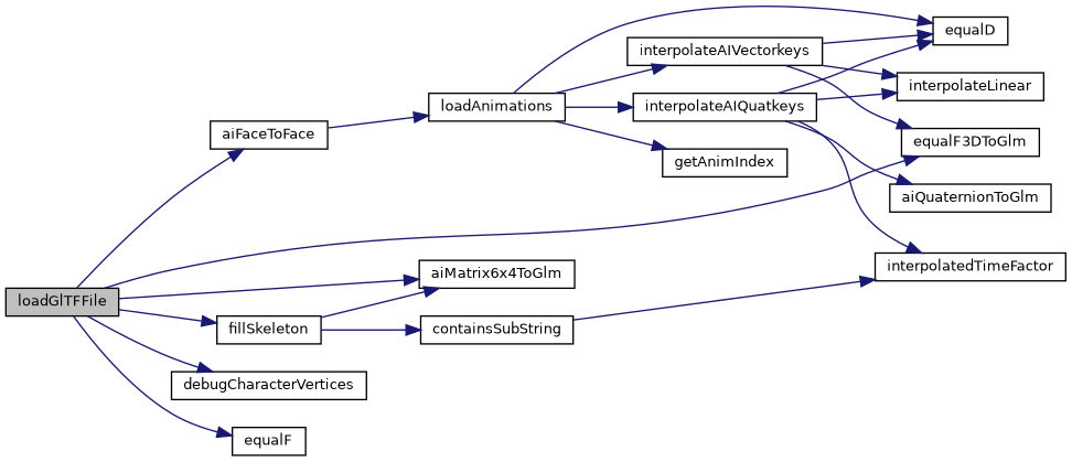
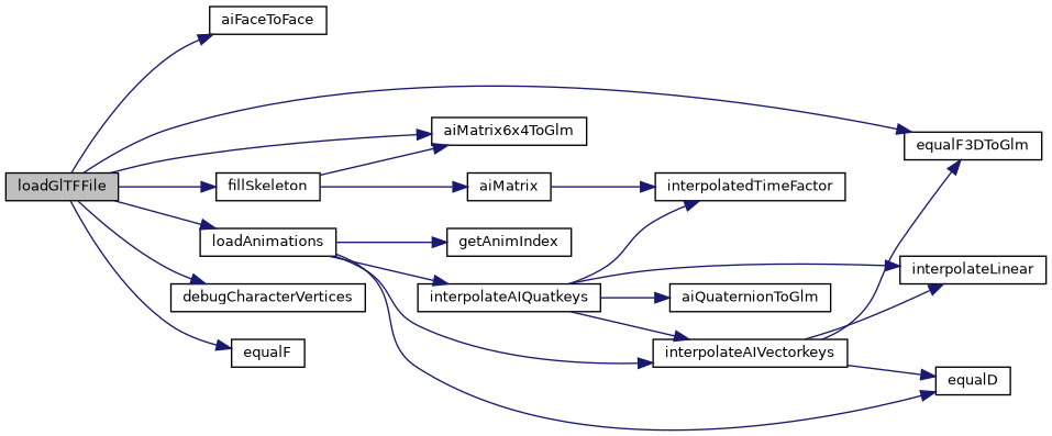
  digraph {
    rankdir=LR
    node [color=black fillcolor=white fontname=Helvetica fontsize=10 shape=record style=filled]
    edge [color=midnightblue fontname=Helvetica fontsize=10 labelfontname=Helvetica labelfontsize=10 style=solid]
    n1 [fillcolor=grey75 fontcolor=black height=0.2 label=loadGlTFFile width=0.4]
    n2 [height=0.2 label=aiFaceToFace width=0.4]
    n3 [height=0.2 label=aiMatrix6x4ToGlm width=0.4]
    n4 [height=0.2 label=equalF3DToGlm width=0.4]
    n5 [height=0.2 label=debugCharacterVertices width=0.4]
    n6 [height=0.2 label=equalF width=0.4]
    n7 [height=0.2 label=fillSkeleton width=0.4]
    n8 [height=0.2 label=loadAnimations width=0.4]
-   n9 [height=0.2 label=containsSubString width=0.4]
+   n9 [height=0.2 label=aiMatrix width=0.4]
    n10 [height=0.2 label=equalD width=0.4]
    n11 [height=0.2 label=getAnimIndex width=0.4]
    n12 [height=0.2 label=interpolateAIQuatkeys width=0.4]
    n13 [height=0.2 label=interpolateAIVectorkeys width=0.4]
    n14 [height=0.2 label=interpolatedTimeFactor width=0.4]
    n15 [height=0.2 label=aiQuaternionToGlm width=0.4]
    n16 [height=0.2 label=interpolateLinear width=0.4]
    n1 -> n2
    n1 -> n3
    n1 -> n4
    n1 -> n5
    n1 -> n6
    n1 -> n7
-   n2 -> n8
+   n1 -> n8
    n7 -> n3
    n7 -> n9
    n8 -> n10
    n8 -> n11
    n8 -> n12
    n8 -> n13
    n9 -> n14
-   n12 -> n10
+   n12 -> n13
    n12 -> n14
    n12 -> n15
    n12 -> n16
    n13 -> n4
    n13 -> n10
    n13 -> n16
  }
